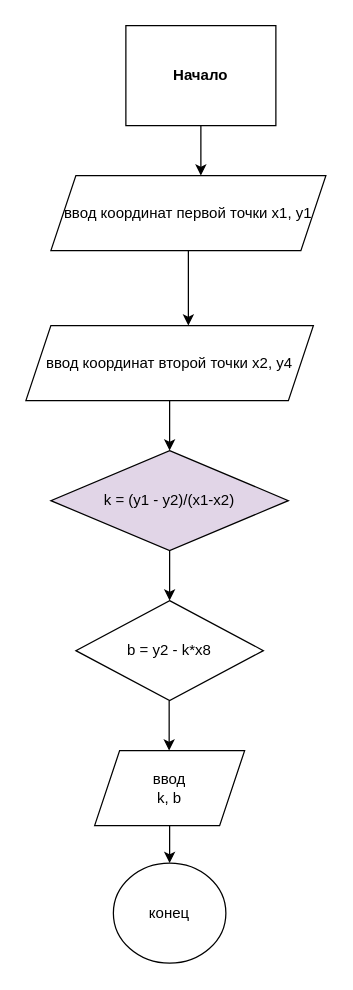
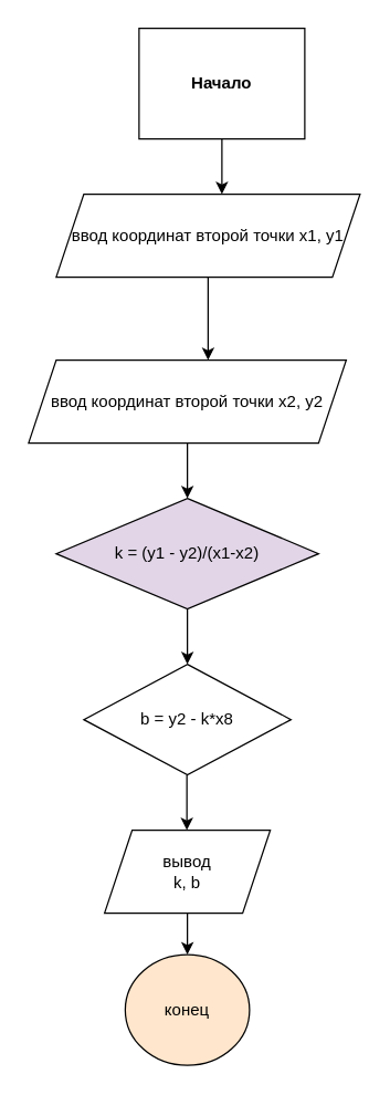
  <mxCell id="0" />
  <mxCell id="1" parent="0" />
  <mxCell id="2" value="&lt;b&gt;Начало&lt;/b&gt;" style="whiteSpace=wrap;html=1;rounded=0;" vertex="1" parent="1"><mxGeometry x="100" y="20" width="120" height="80" as="geometry" /></mxCell>
  <mxCell id="3" value="" style="endArrow=classic;html=1;rounded=0;" edge="1" parent="1" source="2"><mxGeometry width="50" height="50" relative="1" as="geometry"><mxPoint x="160" y="120" as="sourcePoint" /><mxPoint x="160" y="140" as="targetPoint" /></mxGeometry></mxCell>
- <mxCell id="4" value="ввод координат первой точки x1, y1" style="shape=parallelogram;perimeter=parallelogramPerimeter;whiteSpace=wrap;html=1;fixedSize=1;" vertex="1" parent="1"><mxGeometry x="40" y="140" width="220" height="60" as="geometry" /></mxCell>
+ <mxCell id="4" value="ввод координат второй точки x1, y1" style="shape=parallelogram;perimeter=parallelogramPerimeter;whiteSpace=wrap;html=1;fixedSize=1;" vertex="1" parent="1"><mxGeometry x="40" y="140" width="220" height="60" as="geometry" /></mxCell>
  <mxCell id="5" value="" style="endArrow=classic;html=1;rounded=0;exitX=0.5;exitY=1;exitDx=0;exitDy=0;" edge="1" parent="1" source="4"><mxGeometry width="50" height="50" relative="1" as="geometry"><mxPoint x="150" y="210" as="sourcePoint" /><mxPoint x="150" y="260" as="targetPoint" /></mxGeometry></mxCell>
- <mxCell id="6" value="ввод координат второй точки x2, y4" style="shape=parallelogram;perimeter=parallelogramPerimeter;whiteSpace=wrap;html=1;fixedSize=1;" vertex="1" parent="1"><mxGeometry x="20" y="260" width="230" height="60" as="geometry" /></mxCell>
+ <mxCell id="6" value="ввод координат второй точки x2, y2" style="shape=parallelogram;perimeter=parallelogramPerimeter;whiteSpace=wrap;html=1;fixedSize=1;" vertex="1" parent="1"><mxGeometry x="20" y="260" width="230" height="60" as="geometry" /></mxCell>
  <mxCell id="7" value="" style="endArrow=classic;html=1;rounded=0;exitX=0.5;exitY=1;exitDx=0;exitDy=0;" edge="1" parent="1" source="6"><mxGeometry width="50" height="50" relative="1" as="geometry"><mxPoint x="160" y="290" as="sourcePoint" /><mxPoint x="135" y="360" as="targetPoint" /></mxGeometry></mxCell>
  <mxCell id="8" value="k = (y1 - y2)/(x1-x2)" style="rhombus;whiteSpace=wrap;html=1;fillColor=#e1d5e7;" vertex="1" parent="1"><mxGeometry x="40" y="360" width="190" height="80" as="geometry" /></mxCell>
  <mxCell id="9" value="" style="endArrow=classic;html=1;rounded=0;exitX=0.5;exitY=1;exitDx=0;exitDy=0;" edge="1" parent="1" source="8"><mxGeometry width="50" height="50" relative="1" as="geometry"><mxPoint x="-10" y="550" as="sourcePoint" /><mxPoint x="135" y="480" as="targetPoint" /></mxGeometry></mxCell>
  <mxCell id="10" value="b = y2 - k*x8" style="rhombus;whiteSpace=wrap;html=1;" vertex="1" parent="1"><mxGeometry x="60" y="480" width="150" height="80" as="geometry" /></mxCell>
  <mxCell id="11" value="" style="endArrow=classic;html=1;rounded=0;" edge="1" parent="1"><mxGeometry width="50" height="50" relative="1" as="geometry"><mxPoint x="134.63" y="560" as="sourcePoint" /><mxPoint x="134.63" y="600" as="targetPoint" /></mxGeometry></mxCell>
- <mxCell id="12" value="ввод&lt;br&gt;k, b" style="shape=parallelogram;perimeter=parallelogramPerimeter;whiteSpace=wrap;html=1;fixedSize=1;" vertex="1" parent="1"><mxGeometry x="75" y="600" width="120" height="60" as="geometry" /></mxCell>
+ <mxCell id="12" value="вывод&lt;br&gt;k, b" style="shape=parallelogram;perimeter=parallelogramPerimeter;whiteSpace=wrap;html=1;fixedSize=1;" vertex="1" parent="1"><mxGeometry x="75" y="600" width="120" height="60" as="geometry" /></mxCell>
  <mxCell id="13" value="" style="endArrow=classic;html=1;rounded=0;exitX=0.5;exitY=1;exitDx=0;exitDy=0;" edge="1" parent="1" source="12"><mxGeometry width="50" height="50" relative="1" as="geometry"><mxPoint x="110" y="670" as="sourcePoint" /><mxPoint x="135" y="690" as="targetPoint" /></mxGeometry></mxCell>
- <mxCell id="14" value="конец" style="ellipse;whiteSpace=wrap;html=1;" vertex="1" parent="1"><mxGeometry x="90" y="690" width="90" height="80" as="geometry" /></mxCell>
+ <mxCell id="14" value="конец" style="ellipse;whiteSpace=wrap;html=1;fillColor=#ffe6cc;" vertex="1" parent="1"><mxGeometry x="90" y="690" width="90" height="80" as="geometry" /></mxCell>
